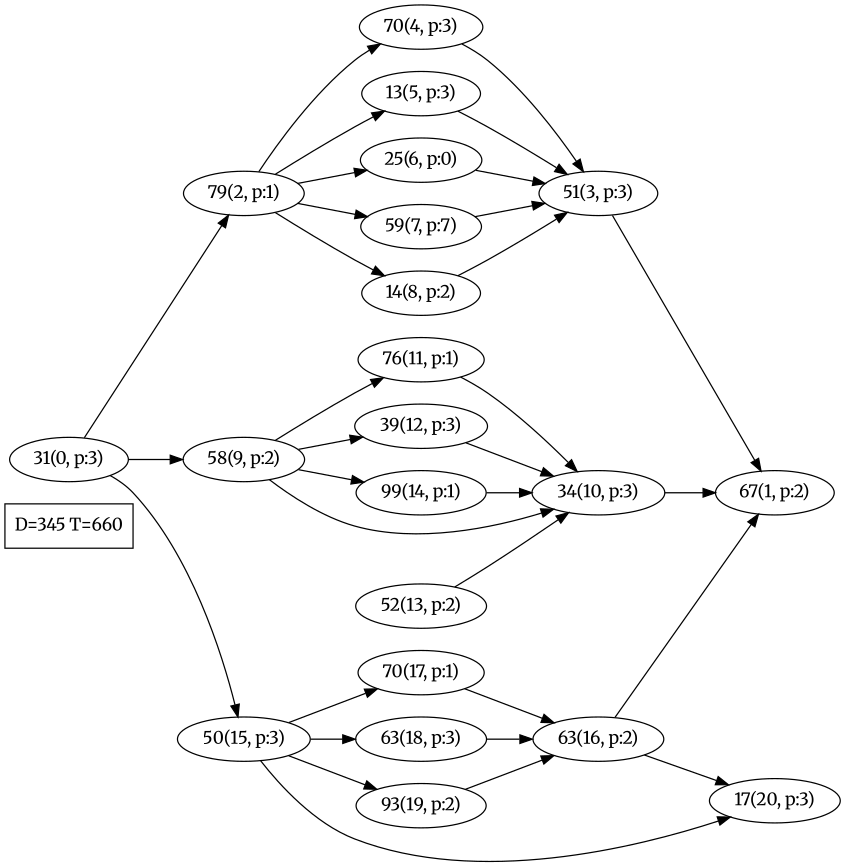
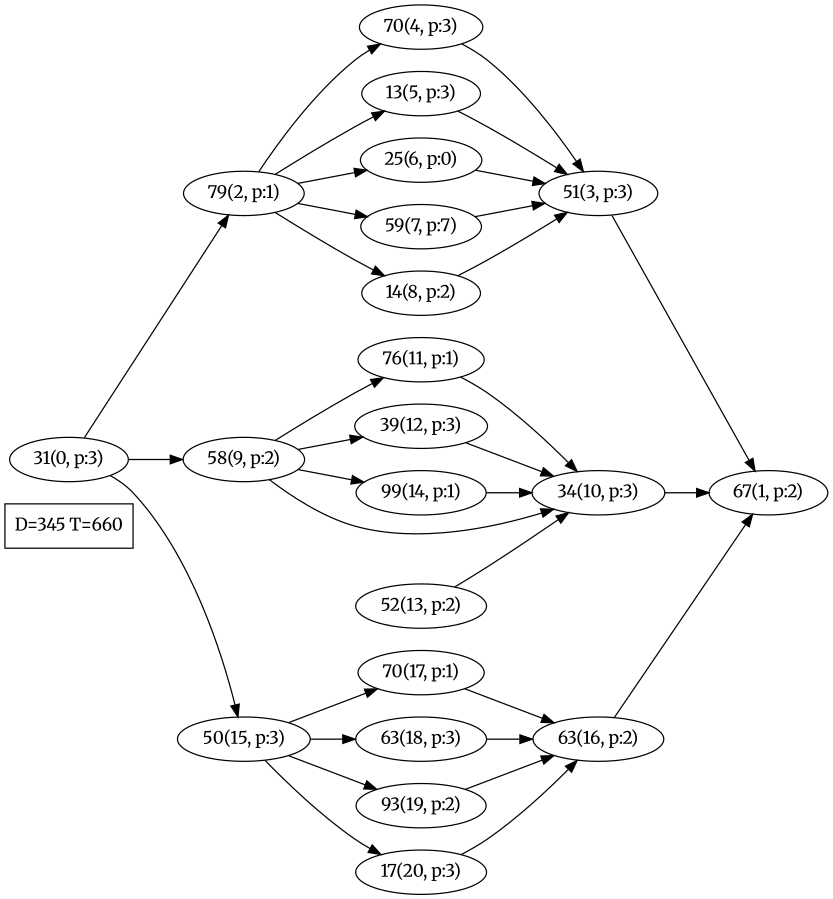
  digraph {
    fontname=Merriweather
    rankdir=LR
    node [fontname=Merriweather]
    edge [fontname=Merriweather]
    n1 [label="D=345 T=660" shape=box]
    n2 [label="31(0, p:3)"]
    n3 [label="79(2, p:1)"]
    n4 [label="58(9, p:2)"]
    n5 [label="50(15, p:3)"]
    n6 [label="70(4, p:3)"]
    n7 [label="13(5, p:3)"]
    n8 [label="25(6, p:0)"]
    n9 [label="59(7, p:7)"]
    n10 [label="14(8, p:2)"]
    n11 [label="76(11, p:1)"]
    n12 [label="39(12, p:3)"]
    n13 [label="99(14, p:1)"]
    n14 [label="34(10, p:3)"]
    n15 [label="70(17, p:1)"]
    n16 [label="63(18, p:3)"]
    n17 [label="93(19, p:2)"]
    n18 [label="17(20, p:3)"]
    n19 [label="67(1, p:2)"]
    n20 [label="51(3, p:3)"]
    n21 [label="52(13, p:2)"]
    n22 [label="63(16, p:2)"]
    n2 -> n3
    n2 -> n4
    n2 -> n5
    n3 -> n6
    n3 -> n7
    n3 -> n8
    n3 -> n9
    n3 -> n10
    n4 -> n11
    n4 -> n12
    n4 -> n13
    n4 -> n14
    n5 -> n15
    n5 -> n16
    n5 -> n17
    n5 -> n18
    n6 -> n20
    n7 -> n20
    n8 -> n20
    n9 -> n20
    n10 -> n20
    n11 -> n14
    n12 -> n14
    n13 -> n14
    n14 -> n19
    n15 -> n22
    n16 -> n22
    n17 -> n22
-   n22 -> n18
+   n18 -> n22
    n20 -> n19
    n21 -> n14
    n22 -> n19
  }
